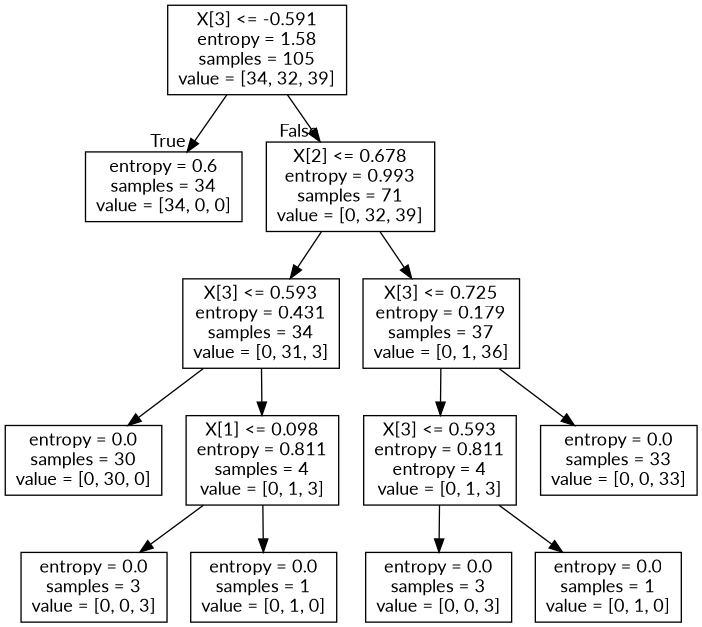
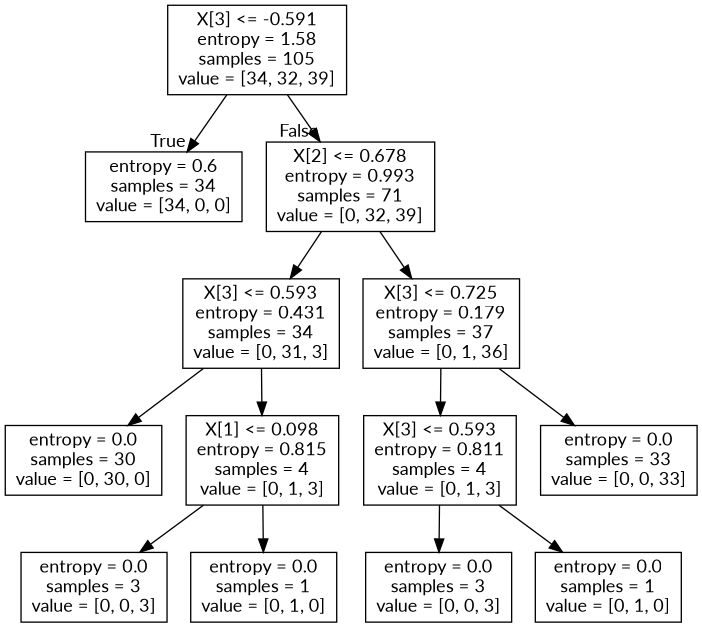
  digraph {
    fontname=Lato
    node [fontname=Lato shape=box]
    edge [fontname=Lato]
    n1 [label="X[3] <= -0.591\nentropy = 1.58\nsamples = 105\nvalue = [34, 32, 39]"]
    n2 [label="entropy = 0.6\nsamples = 34\nvalue = [34, 0, 0]"]
    n3 [label="X[2] <= 0.678\nentropy = 0.993\nsamples = 71\nvalue = [0, 32, 39]"]
    n4 [label="X[3] <= 0.593\nentropy = 0.431\nsamples = 34\nvalue = [0, 31, 3]"]
    n5 [label="X[3] <= 0.725\nentropy = 0.179\nsamples = 37\nvalue = [0, 1, 36]"]
    n6 [label="entropy = 0.0\nsamples = 30\nvalue = [0, 30, 0]"]
-   n7 [label="X[1] <= 0.098\nentropy = 0.811\nsamples = 4\nvalue = [0, 1, 3]"]
-   n8 [label="X[3] <= 0.593\nentropy = 0.811\nentropy = 4\nvalue = [0, 1, 3]"]
+   n7 [label="X[1] <= 0.098\nentropy = 0.815\nsamples = 4\nvalue = [0, 1, 3]"]
+   n8 [label="X[3] <= 0.593\nentropy = 0.811\nsamples = 4\nvalue = [0, 1, 3]"]
    n9 [label="entropy = 0.0\nsamples = 33\nvalue = [0, 0, 33]"]
    n10 [label="entropy = 0.0\nsamples = 3\nvalue = [0, 0, 3]"]
    n11 [label="entropy = 0.0\nsamples = 1\nvalue = [0, 1, 0]"]
    n12 [label="entropy = 0.0\nsamples = 3\nvalue = [0, 0, 3]"]
    n13 [label="entropy = 0.0\nsamples = 1\nvalue = [0, 1, 0]"]
    n1 -> n2 [headlabel=True labelangle=45 labeldistance=2.5]
    n1 -> n3 [headlabel=False labelangle=-45 labeldistance=2.5]
    n3 -> n4
    n3 -> n5
    n4 -> n6
    n4 -> n7
    n5 -> n8
    n5 -> n9
    n7 -> n10
    n7 -> n11
    n8 -> n12
    n8 -> n13
  }
